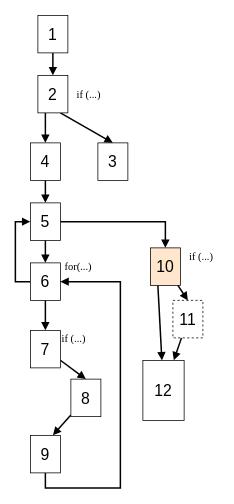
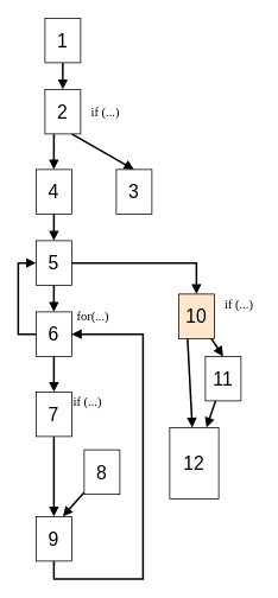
  <mxCell id="0" />
  <mxCell id="1" parent="0" />
  <mxCell id="2" style="rounded=0;orthogonalLoop=1;jettySize=auto;html=1;entryX=0.5;entryY=0;entryDx=0;entryDy=0;endArrow=block;endFill=1;strokeWidth=2;" parent="1" source="3" target="6" edge="1"><mxGeometry relative="1" as="geometry" /></mxCell>
  <mxCell id="3" value="&lt;font style=&quot;font-size: 21px;&quot;&gt;1&lt;/font&gt;" style="rounded=0;whiteSpace=wrap;html=1;" parent="1" vertex="1"><mxGeometry x="50" y="20" width="40" height="50" as="geometry" /></mxCell>
  <mxCell id="4" style="edgeStyle=none;shape=connector;rounded=0;orthogonalLoop=1;jettySize=auto;html=1;entryX=0.5;entryY=0;entryDx=0;entryDy=0;strokeColor=default;strokeWidth=2;align=center;verticalAlign=middle;fontFamily=Helvetica;fontSize=11;fontColor=default;labelBackgroundColor=default;endArrow=block;endFill=1;exitX=0.25;exitY=1;exitDx=0;exitDy=0;" parent="1" source="6" target="11" edge="1"><mxGeometry relative="1" as="geometry" /></mxCell>
  <mxCell id="5" style="edgeStyle=none;shape=connector;rounded=0;orthogonalLoop=1;jettySize=auto;html=1;entryX=0.5;entryY=0;entryDx=0;entryDy=0;strokeColor=default;strokeWidth=2;align=center;verticalAlign=middle;fontFamily=Helvetica;fontSize=11;fontColor=default;labelBackgroundColor=default;endArrow=block;endFill=1;exitX=0.75;exitY=1;exitDx=0;exitDy=0;" parent="1" source="6" target="7" edge="1"><mxGeometry relative="1" as="geometry" /></mxCell>
  <mxCell id="6" value="&lt;font style=&quot;font-size: 21px;&quot;&gt;2&lt;/font&gt;" style="rounded=0;whiteSpace=wrap;html=1;" parent="1" vertex="1"><mxGeometry x="50" y="100" width="40" height="50" as="geometry" /></mxCell>
  <mxCell id="7" value="&lt;font style=&quot;font-size: 21px;&quot;&gt;3&lt;/font&gt;" style="rounded=0;whiteSpace=wrap;html=1;" parent="1" vertex="1"><mxGeometry x="130" y="190" width="40" height="50" as="geometry" /></mxCell>
  <mxCell id="8" value="&lt;div style=&quot;line-height: 0%;&quot;&gt;&lt;pre style=&quot;font-size: 14px; line-height: 0%;&quot;&gt;&lt;div style=&quot;&quot;&gt;&lt;pre style=&quot;&quot;&gt;&lt;font style=&quot;background-color: rgb(255, 255, 255);&quot; face=&quot;Times New Roman&quot;&gt;for(...)&lt;/font&gt;&lt;/pre&gt;&lt;/div&gt;&lt;/pre&gt;&lt;/div&gt;" style="text;html=1;align=center;verticalAlign=middle;whiteSpace=wrap;rounded=0;fontFamily=Helvetica;fontSize=11;fontColor=default;labelBackgroundColor=default;" parent="1" vertex="1"><mxGeometry x="74" y="340" width="60" height="30" as="geometry" /></mxCell>
  <mxCell id="9" style="edgeStyle=none;shape=connector;rounded=0;orthogonalLoop=1;jettySize=auto;html=1;entryX=0;entryY=0.25;entryDx=0;entryDy=0;strokeColor=default;strokeWidth=2;align=center;verticalAlign=middle;fontFamily=Helvetica;fontSize=11;fontColor=default;labelBackgroundColor=default;endArrow=block;endFill=1;" parent="1" edge="1"><mxGeometry relative="1" as="geometry"><mxPoint x="80" y="347.5" as="sourcePoint" /><mxPoint x="80" y="347.5" as="targetPoint" /></mxGeometry></mxCell>
  <mxCell id="10" value="" style="edgeStyle=none;shape=connector;rounded=0;orthogonalLoop=1;jettySize=auto;html=1;strokeColor=default;strokeWidth=2;align=center;verticalAlign=middle;fontFamily=Helvetica;fontSize=11;fontColor=default;labelBackgroundColor=default;endArrow=block;endFill=1;" parent="1" source="11" target="14" edge="1"><mxGeometry relative="1" as="geometry" /></mxCell>
  <mxCell id="11" value="&lt;font style=&quot;font-size: 21px;&quot;&gt;4&lt;/font&gt;" style="rounded=0;whiteSpace=wrap;html=1;" parent="1" vertex="1"><mxGeometry x="40" y="190" width="40" height="50" as="geometry" /></mxCell>
  <mxCell id="12" value="" style="edgeStyle=none;shape=connector;rounded=0;orthogonalLoop=1;jettySize=auto;html=1;strokeColor=default;strokeWidth=2;align=center;verticalAlign=middle;fontFamily=Helvetica;fontSize=11;fontColor=default;labelBackgroundColor=default;endArrow=block;endFill=1;" parent="1" source="14" target="17" edge="1"><mxGeometry relative="1" as="geometry" /></mxCell>
  <mxCell id="13" style="edgeStyle=orthogonalEdgeStyle;shape=connector;rounded=0;orthogonalLoop=1;jettySize=auto;html=1;entryX=0.5;entryY=0;entryDx=0;entryDy=0;strokeColor=default;strokeWidth=2;align=center;verticalAlign=middle;fontFamily=Helvetica;fontSize=11;fontColor=default;labelBackgroundColor=default;endArrow=block;endFill=1;" parent="1" source="14" target="24" edge="1"><mxGeometry relative="1" as="geometry" /></mxCell>
  <mxCell id="14" value="&lt;font style=&quot;font-size: 21px;&quot;&gt;5&lt;/font&gt;" style="rounded=0;whiteSpace=wrap;html=1;" parent="1" vertex="1"><mxGeometry x="40" y="270" width="40" height="50" as="geometry" /></mxCell>
  <mxCell id="15" style="edgeStyle=orthogonalEdgeStyle;shape=connector;rounded=0;orthogonalLoop=1;jettySize=auto;html=1;entryX=0;entryY=0.5;entryDx=0;entryDy=0;strokeColor=default;strokeWidth=2;align=center;verticalAlign=middle;fontFamily=Helvetica;fontSize=11;fontColor=default;labelBackgroundColor=default;endArrow=block;endFill=1;" parent="1" source="17" target="14" edge="1"><mxGeometry relative="1" as="geometry"><Array as="points"><mxPoint x="20" y="375" /><mxPoint x="20" y="295" /></Array></mxGeometry></mxCell>
  <mxCell id="16" style="edgeStyle=none;shape=connector;rounded=0;orthogonalLoop=1;jettySize=auto;html=1;entryX=0.5;entryY=0;entryDx=0;entryDy=0;strokeColor=default;strokeWidth=2;align=center;verticalAlign=middle;fontFamily=Helvetica;fontSize=11;fontColor=default;labelBackgroundColor=default;endArrow=block;endFill=1;" edge="1" parent="1" source="17" target="21"><mxGeometry relative="1" as="geometry" /></mxCell>
  <mxCell id="17" value="&lt;font style=&quot;font-size: 21px;&quot;&gt;6&lt;/font&gt;" style="rounded=0;whiteSpace=wrap;html=1;" parent="1" vertex="1"><mxGeometry x="40" y="350" width="40" height="50" as="geometry" /></mxCell>
  <mxCell id="18" value="&lt;div style=&quot;&quot;&gt;&lt;pre style=&quot;font-size: 14px; line-height: 0%;&quot;&gt;&lt;font style=&quot;font-size: 14px; background-color: rgb(255, 255, 255);&quot; face=&quot;Times New Roman&quot;&gt;if (...)&lt;/font&gt;&lt;/pre&gt;&lt;/div&gt;" style="text;whiteSpace=wrap;html=1;fontFamily=Helvetica;fontSize=11;fontColor=default;labelBackgroundColor=default;" parent="1" vertex="1"><mxGeometry x="80" y="430" width="40" height="40" as="geometry" /></mxCell>
  <mxCell id="19" value="&lt;div style=&quot;&quot;&gt;&lt;pre style=&quot;font-size: 14px; line-height: 0%;&quot;&gt;&lt;font style=&quot;font-size: 14px; background-color: rgb(255, 255, 255);&quot; face=&quot;Times New Roman&quot;&gt;if (...)&lt;/font&gt;&lt;/pre&gt;&lt;/div&gt;" style="text;whiteSpace=wrap;html=1;fontFamily=Helvetica;fontSize=11;fontColor=default;labelBackgroundColor=default;" parent="1" vertex="1"><mxGeometry x="100" y="105" width="40" height="40" as="geometry" /></mxCell>
- <mxCell id="20" style="rounded=0;orthogonalLoop=1;jettySize=auto;html=1;entryX=0.5;entryY=0;entryDx=0;entryDy=0;endArrow=block;endFill=1;strokeWidth=2;" edge="1" parent="1" source="21" target="32"><mxGeometry relative="1" as="geometry" /></mxCell>
+ <mxCell id="20" style="rounded=0;orthogonalLoop=1;jettySize=auto;html=1;endArrow=block;endFill=1;strokeWidth=2;" edge="1" parent="1" source="21" target="30"><mxGeometry relative="1" as="geometry" /></mxCell>
  <mxCell id="21" value="&lt;font style=&quot;font-size: 21px;&quot;&gt;7&lt;/font&gt;" style="rounded=0;whiteSpace=wrap;html=1;" parent="1" vertex="1"><mxGeometry x="40" y="440" width="40" height="50" as="geometry" /></mxCell>
  <mxCell id="22" value="" style="edgeStyle=none;shape=connector;rounded=0;orthogonalLoop=1;jettySize=auto;html=1;strokeColor=default;strokeWidth=2;align=center;verticalAlign=middle;fontFamily=Helvetica;fontSize=11;fontColor=default;labelBackgroundColor=default;endArrow=block;endFill=1;exitX=0.25;exitY=1;exitDx=0;exitDy=0;" parent="1" source="24" target="28" edge="1"><mxGeometry relative="1" as="geometry" /></mxCell>
  <mxCell id="23" style="edgeStyle=none;shape=connector;rounded=0;orthogonalLoop=1;jettySize=auto;html=1;entryX=0.5;entryY=0;entryDx=0;entryDy=0;strokeColor=default;strokeWidth=2;align=center;verticalAlign=middle;fontFamily=Helvetica;fontSize=11;fontColor=default;labelBackgroundColor=default;endArrow=block;endFill=1;" parent="1" source="24" target="27" edge="1"><mxGeometry relative="1" as="geometry" /></mxCell>
  <mxCell id="24" value="&lt;span style=&quot;font-size: 21px;&quot;&gt;10&lt;/span&gt;" style="rounded=0;whiteSpace=wrap;html=1;fillColor=#ffe6cc;" parent="1" vertex="1"><mxGeometry x="200" y="330" width="40" height="50" as="geometry" /></mxCell>
  <mxCell id="25" value="&lt;div style=&quot;&quot;&gt;&lt;pre style=&quot;font-size: 14px; line-height: 0%;&quot;&gt;&lt;font style=&quot;font-size: 14px; background-color: rgb(255, 255, 255);&quot; face=&quot;Times New Roman&quot;&gt;if (...)&lt;/font&gt;&lt;/pre&gt;&lt;/div&gt;" style="text;whiteSpace=wrap;html=1;fontFamily=Helvetica;fontSize=11;fontColor=default;labelBackgroundColor=default;" parent="1" vertex="1"><mxGeometry x="250" y="320" width="40" height="40" as="geometry" /></mxCell>
  <mxCell id="26" style="edgeStyle=none;shape=connector;rounded=0;orthogonalLoop=1;jettySize=auto;html=1;entryX=0.75;entryY=0;entryDx=0;entryDy=0;strokeColor=default;strokeWidth=2;align=center;verticalAlign=middle;fontFamily=Helvetica;fontSize=11;fontColor=default;labelBackgroundColor=default;endArrow=block;endFill=1;" parent="1" source="27" target="28" edge="1"><mxGeometry relative="1" as="geometry" /></mxCell>
- <mxCell id="27" value="&lt;span style=&quot;font-size: 21px;&quot;&gt;11&lt;/span&gt;" style="rounded=0;whiteSpace=wrap;html=1;dashed=1;" parent="1" vertex="1"><mxGeometry x="230" y="400" width="40" height="50" as="geometry" /></mxCell>
+ <mxCell id="27" value="&lt;span style=&quot;font-size: 21px;&quot;&gt;11&lt;/span&gt;" style="rounded=0;whiteSpace=wrap;html=1;" parent="1" vertex="1"><mxGeometry x="230" y="400" width="40" height="50" as="geometry" /></mxCell>
  <mxCell id="28" value="&lt;span style=&quot;font-size: 21px;&quot;&gt;12&lt;/span&gt;" style="rounded=0;whiteSpace=wrap;html=1;" parent="1" vertex="1"><mxGeometry x="190" y="480" width="55" height="80" as="geometry" /></mxCell>
  <mxCell id="29" style="edgeStyle=orthogonalEdgeStyle;shape=connector;rounded=0;orthogonalLoop=1;jettySize=auto;html=1;entryX=1;entryY=0.5;entryDx=0;entryDy=0;strokeColor=default;strokeWidth=2;align=center;verticalAlign=middle;fontFamily=Helvetica;fontSize=11;fontColor=default;labelBackgroundColor=default;endArrow=block;endFill=1;" edge="1" parent="1" source="30" target="17"><mxGeometry relative="1" as="geometry"><Array as="points"><mxPoint x="60" y="650" /><mxPoint x="160" y="650" /><mxPoint x="160" y="375" /></Array></mxGeometry></mxCell>
  <mxCell id="30" value="&lt;font style=&quot;font-size: 21px;&quot;&gt;9&lt;/font&gt;" style="rounded=0;whiteSpace=wrap;html=1;" vertex="1" parent="1"><mxGeometry x="40" y="580" width="40" height="50" as="geometry" /></mxCell>
  <mxCell id="31" style="edgeStyle=none;shape=connector;rounded=0;orthogonalLoop=1;jettySize=auto;html=1;entryX=0.75;entryY=0;entryDx=0;entryDy=0;strokeColor=default;strokeWidth=2;align=center;verticalAlign=middle;fontFamily=Helvetica;fontSize=11;fontColor=default;labelBackgroundColor=default;endArrow=block;endFill=1;" edge="1" parent="1" source="32" target="30"><mxGeometry relative="1" as="geometry" /></mxCell>
  <mxCell id="32" value="&lt;font style=&quot;font-size: 21px;&quot;&gt;8&lt;/font&gt;" style="rounded=0;whiteSpace=wrap;html=1;" vertex="1" parent="1"><mxGeometry x="94" y="505" width="40" height="50" as="geometry" /></mxCell>
